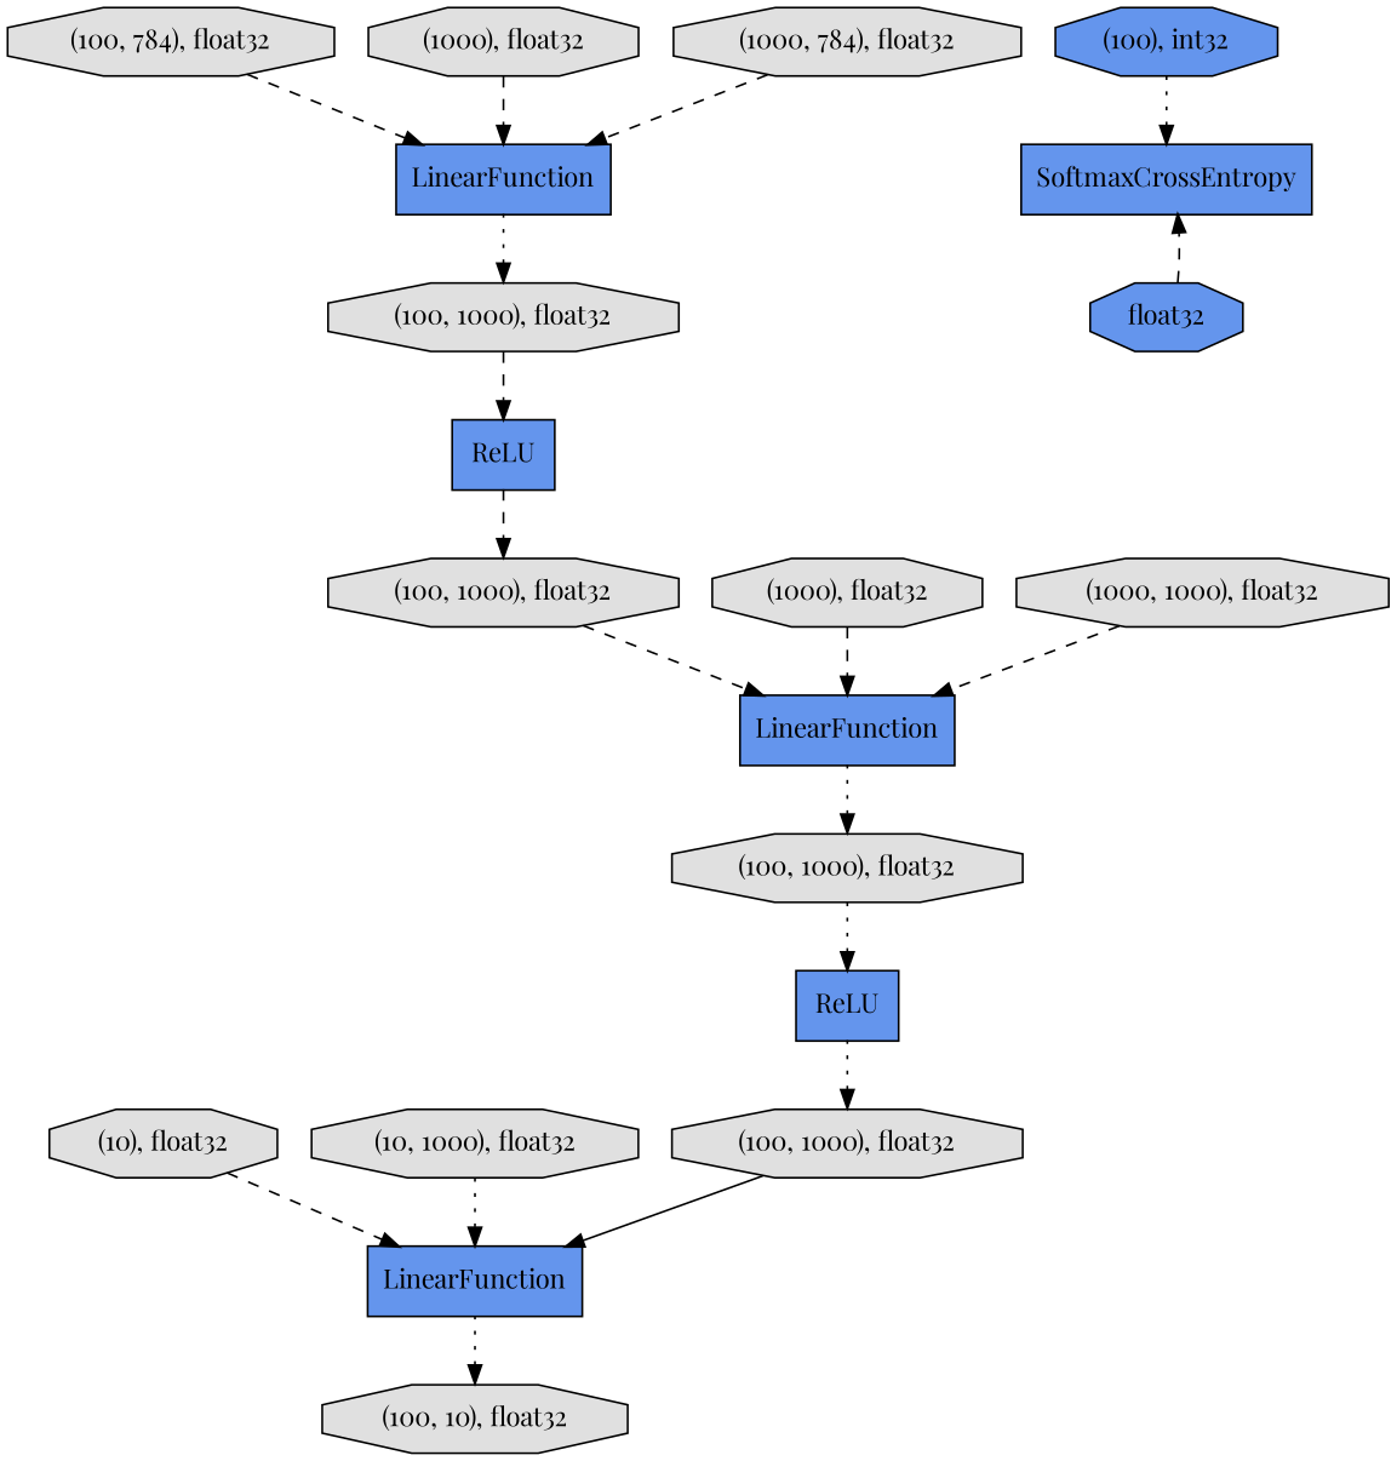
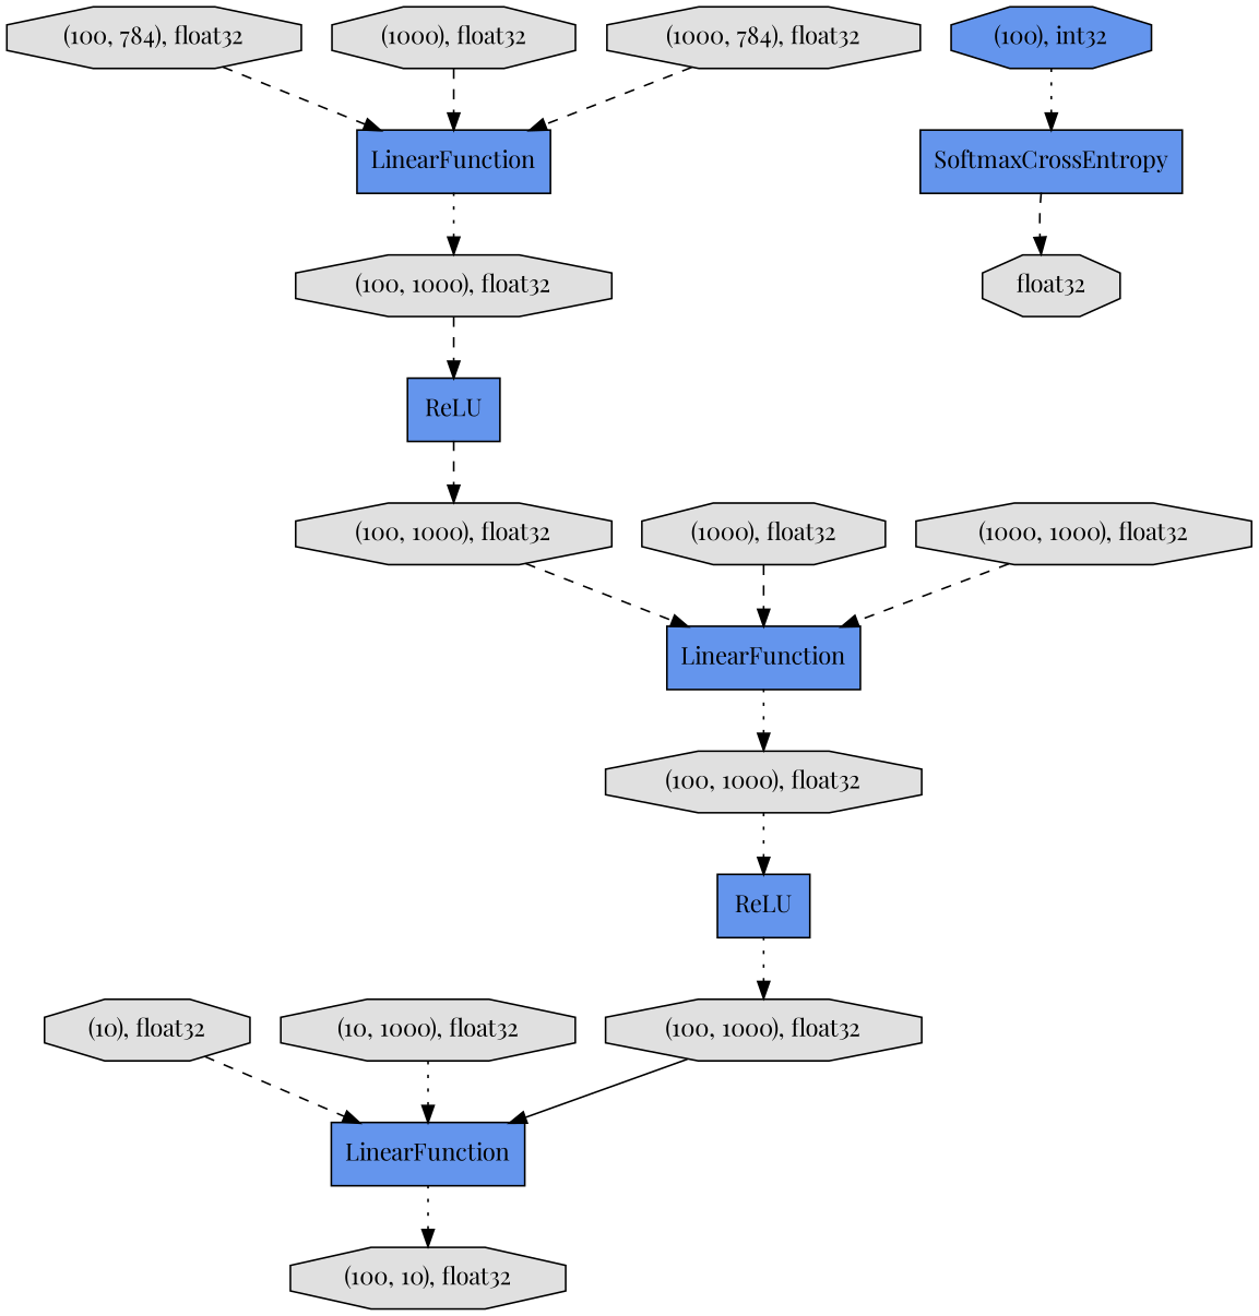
  digraph {
    fontname="Playfair Display"
    rankdir=TB
    node [fillcolor="#E0E0E0" fontname="Playfair Display" shape=octagon style=filled]
    edge [fontname="Playfair Display" style=dashed]
    n1 [fillcolor="#6495ED" label=ReLU shape=record]
    n2 [label="(100, 1000), float32"]
    n3 [fillcolor="#6495ED" label=LinearFunction shape=record]
    n4 [fillcolor="#6495ED" label=LinearFunction shape=record]
    n5 [label="(100, 1000), float32"]
    n6 [label="(100, 10), float32"]
    n7 [fillcolor="#6495ED" label=SoftmaxCrossEntropy shape=record]
-   n8 [fillcolor="#6495ED" label=float32]
+   n8 [label=float32]
    n9 [label="(100, 1000), float32"]
    n10 [fillcolor="#6495ED" label=ReLU shape=record]
    n11 [label="(100, 1000), float32"]
    n12 [label="(1000), float32"]
    n13 [label="(100, 784), float32"]
    n14 [fillcolor="#6495ED" label=LinearFunction shape=record]
    n15 [label="(1000), float32"]
    n16 [label="(1000, 784), float32"]
    n17 [fillcolor="#6495ED" label="(100), int32"]
    n18 [label="(10), float32"]
    n19 [label="(10, 1000), float32"]
    n20 [label="(1000, 1000), float32"]
    n1 -> n2 [style=dotted]
    n2 -> n3 [style=solid]
    n3 -> n6 [style=dotted]
    n4 -> n5 [style=dotted]
    n5 -> n1 [style=dotted]
-   n8 -> n7
+   n7 -> n8
    n9 -> n10
    n10 -> n11
    n11 -> n4
    n12 -> n4
    n13 -> n14
    n14 -> n9 [style=dotted]
    n15 -> n14
    n16 -> n14
    n17 -> n7 [style=dotted]
    n18 -> n3
    n19 -> n3 [style=dotted]
    n20 -> n4
  }
